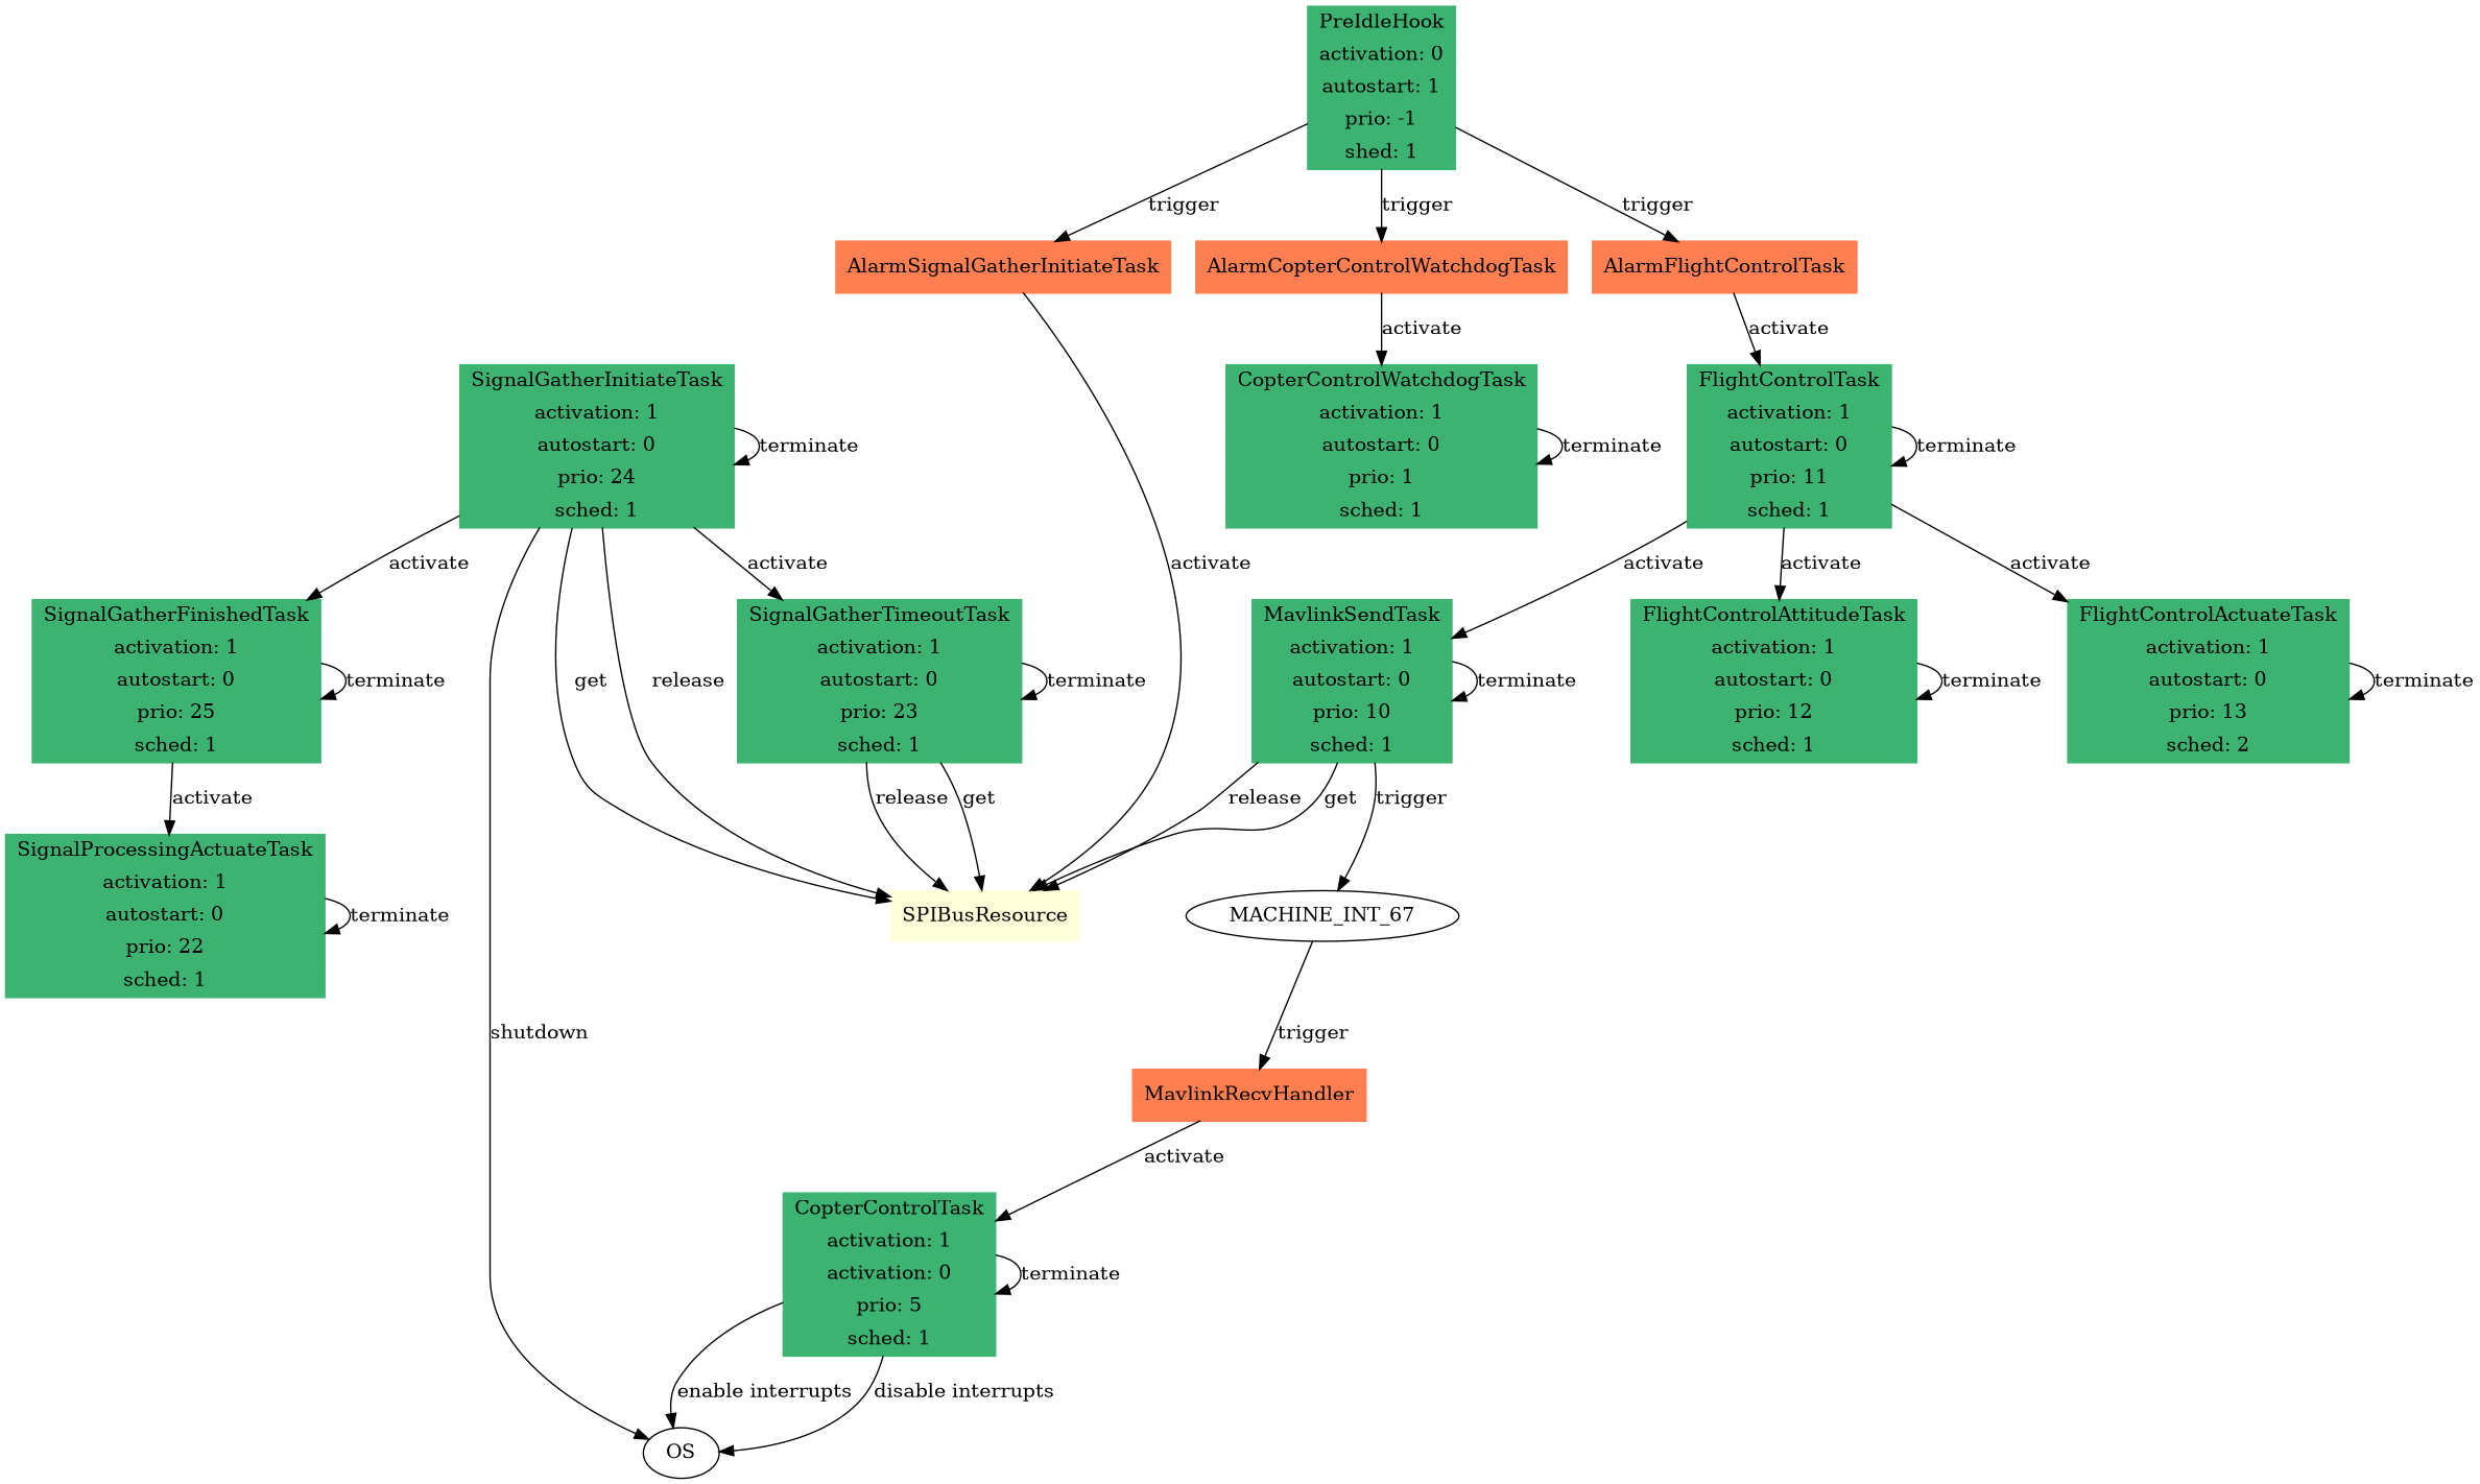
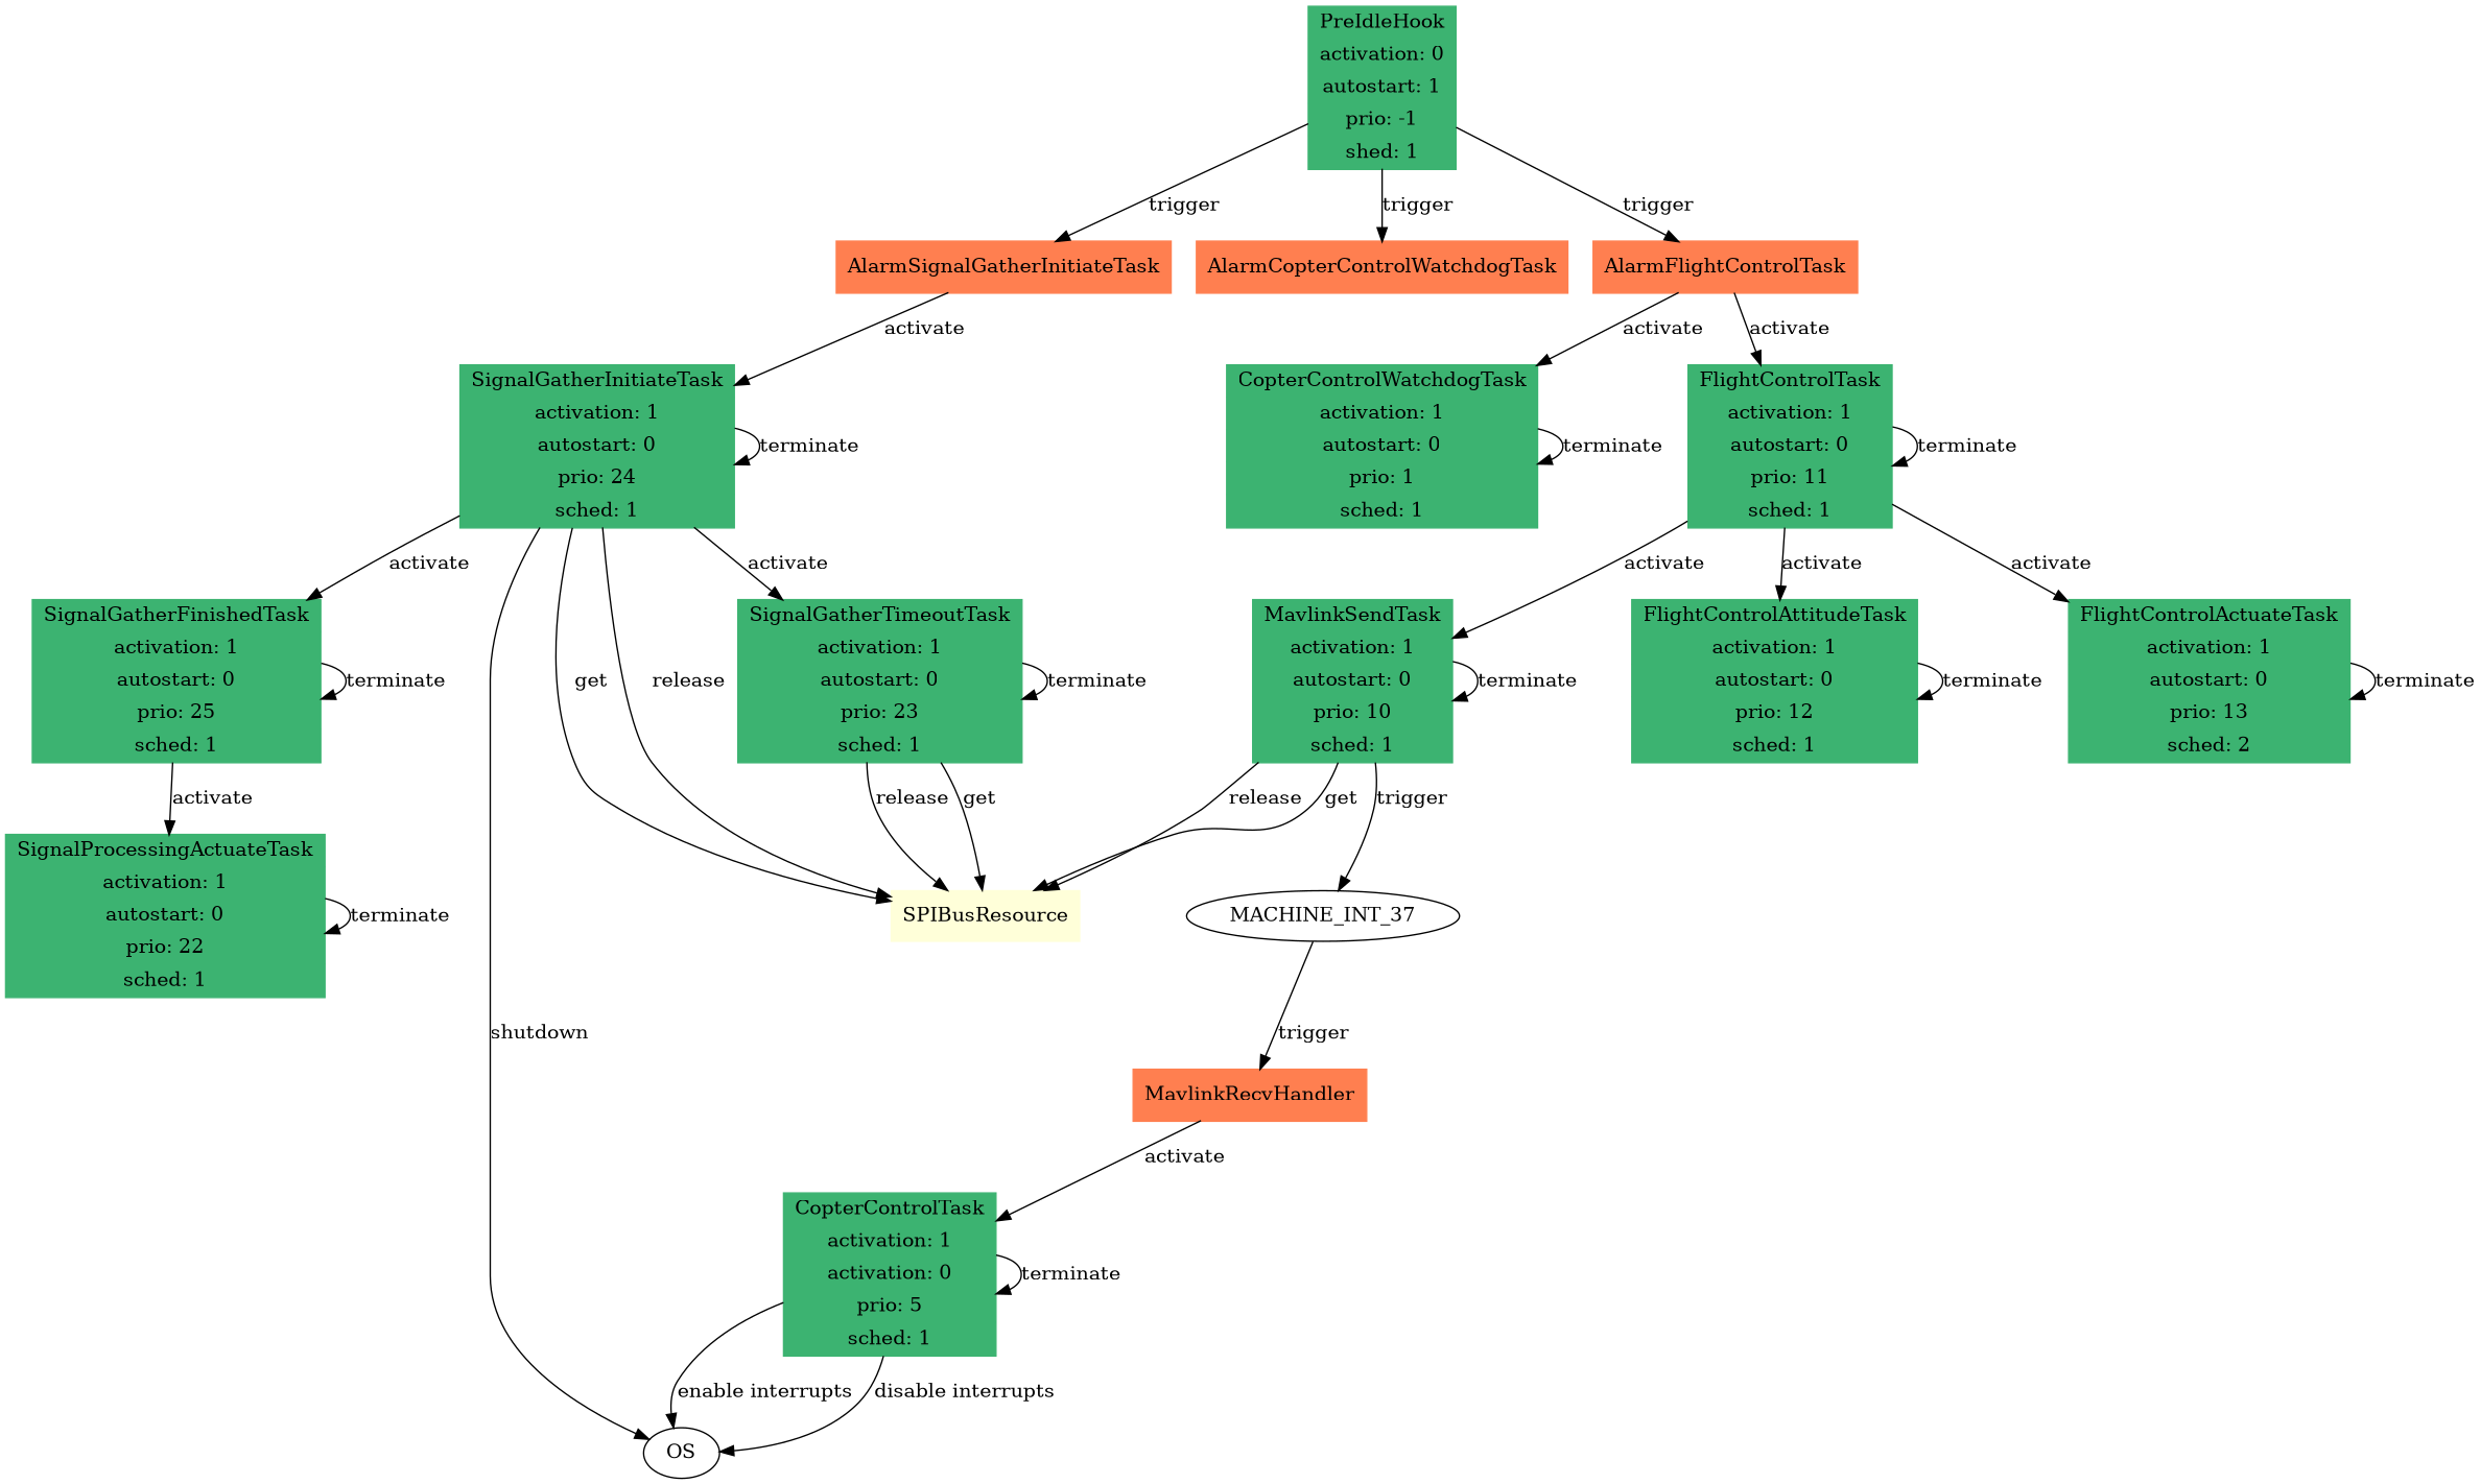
  digraph {
    node [color=mediumseagreen shape=record style=filled]
    SPIBusResource [color="#ffffd9" shape=box]
    SignalGatherInitiateTask [label="{\N | activation: 1| autostart: 0| prio: 24| sched: 1}"]
    SignalGatherFinishedTask [label="{\N | activation: 1| autostart: 0| prio: 25| sched: 1}"]
    SignalGatherTimeoutTask [label="{\N | activation: 1| autostart: 0| prio: 23| sched: 1}"]
    SignalProcessingActuateTask [label="{\N | activation: 1| autostart: 0| prio: 22| sched: 1}"]
    FlightControlTask [label="{\N | activation: 1| autostart: 0| prio: 11| sched: 1}"]
    FlightControlAttitudeTask [label="{\N | activation: 1| autostart: 0| prio: 12| sched: 1}"]
    FlightControlActuateTask [label="{\N | activation: 1| autostart: 0| prio: 13| sched: 2}"]
    MavlinkSendTask [label="{\N | activation: 1| autostart: 0| prio: 10| sched: 1}"]
    CopterControlWatchdogTask [label="{\N | activation: 1| autostart: 0| prio: 1| sched: 1}"]
    CopterControlTask [label="{\N | activation: 1| activation: 0| prio: 5| sched: 1}"]
    PreIdleHook [label="{\N | activation: 0|autostart: 1| prio: -1| shed: 1}"]
    MavlinkRecvHandler [color=coral]
    AlarmSignalGatherInitiateTask [color=coral]
    AlarmFlightControlTask [color=coral]
    AlarmCopterControlWatchdogTask [color=coral]
    OS [color="" shape="" style=""]
-   MACHINE_INT_37 [label=MACHINE_INT_67 color="" shape="" style=""]
+   MACHINE_INT_37 [color="" shape="" style=""]
    subgraph sub_1 {
      SPIBusResource
    }
    subgraph sub_2 {
      SignalGatherInitiateTask
      SignalGatherFinishedTask
      SignalGatherTimeoutTask
      SignalProcessingActuateTask
      FlightControlTask
      FlightControlAttitudeTask
      FlightControlActuateTask
      MavlinkSendTask
      CopterControlWatchdogTask
      CopterControlTask
      PreIdleHook
    }
    subgraph sub_3 {
      MavlinkRecvHandler
      AlarmSignalGatherInitiateTask
      AlarmFlightControlTask
      AlarmCopterControlWatchdogTask
    }
    SignalGatherInitiateTask -> SPIBusResource [label=get]
    SignalGatherInitiateTask -> SPIBusResource [label=release]
    SignalGatherInitiateTask -> SignalGatherInitiateTask [label=terminate]
    SignalGatherInitiateTask -> SignalGatherFinishedTask [label=activate]
    SignalGatherInitiateTask -> SignalGatherTimeoutTask [label=activate]
    SignalGatherInitiateTask -> OS [label=shutdown]
    SignalGatherFinishedTask -> SignalGatherFinishedTask [label=terminate]
    SignalGatherFinishedTask -> SignalProcessingActuateTask [label=activate]
    SignalGatherTimeoutTask -> SPIBusResource [label=get]
    SignalGatherTimeoutTask -> SPIBusResource [label=release]
    SignalGatherTimeoutTask -> SignalGatherTimeoutTask [label=terminate]
    SignalProcessingActuateTask -> SignalProcessingActuateTask [label=terminate]
    FlightControlTask -> FlightControlTask [label=terminate]
    FlightControlTask -> FlightControlAttitudeTask [label=activate]
    FlightControlTask -> FlightControlActuateTask [label=activate]
    FlightControlTask -> MavlinkSendTask [label=activate]
    FlightControlAttitudeTask -> FlightControlAttitudeTask [label=terminate]
    FlightControlActuateTask -> FlightControlActuateTask [label=terminate]
    MavlinkSendTask -> SPIBusResource [label=get]
    MavlinkSendTask -> SPIBusResource [label=release]
    MavlinkSendTask -> MavlinkSendTask [label=terminate]
    MavlinkSendTask -> MACHINE_INT_37 [label=trigger]
    CopterControlWatchdogTask -> CopterControlWatchdogTask [label=terminate]
    CopterControlTask -> CopterControlTask [label=terminate]
    CopterControlTask -> OS [label="disable interrupts"]
    CopterControlTask -> OS [label="enable interrupts"]
    PreIdleHook -> AlarmSignalGatherInitiateTask [label=trigger]
    PreIdleHook -> AlarmFlightControlTask [label=trigger]
    PreIdleHook -> AlarmCopterControlWatchdogTask [label=trigger]
    MavlinkRecvHandler -> CopterControlTask [label=activate]
-   AlarmSignalGatherInitiateTask -> SPIBusResource [label=activate]
+   AlarmSignalGatherInitiateTask -> SignalGatherInitiateTask [label=activate]
    AlarmFlightControlTask -> FlightControlTask [label=activate]
-   AlarmCopterControlWatchdogTask -> CopterControlWatchdogTask [label=activate]
+   AlarmFlightControlTask -> CopterControlWatchdogTask [label=activate]
    MACHINE_INT_37 -> MavlinkRecvHandler [label=trigger]
  }
